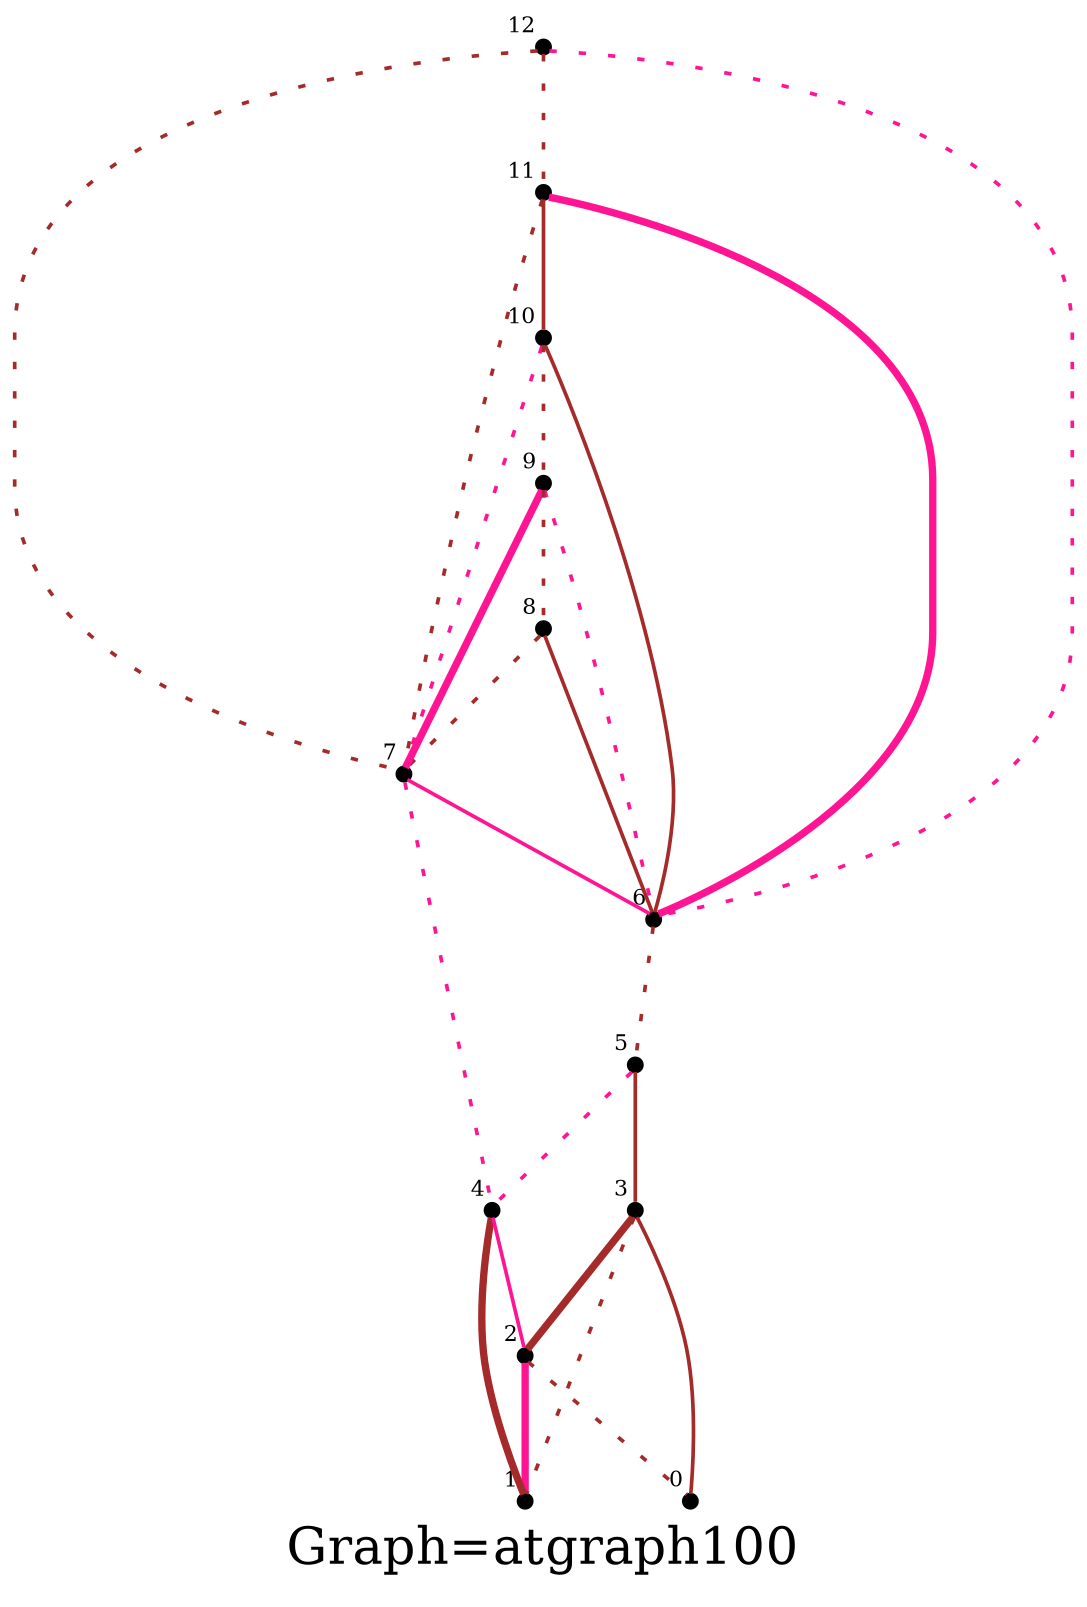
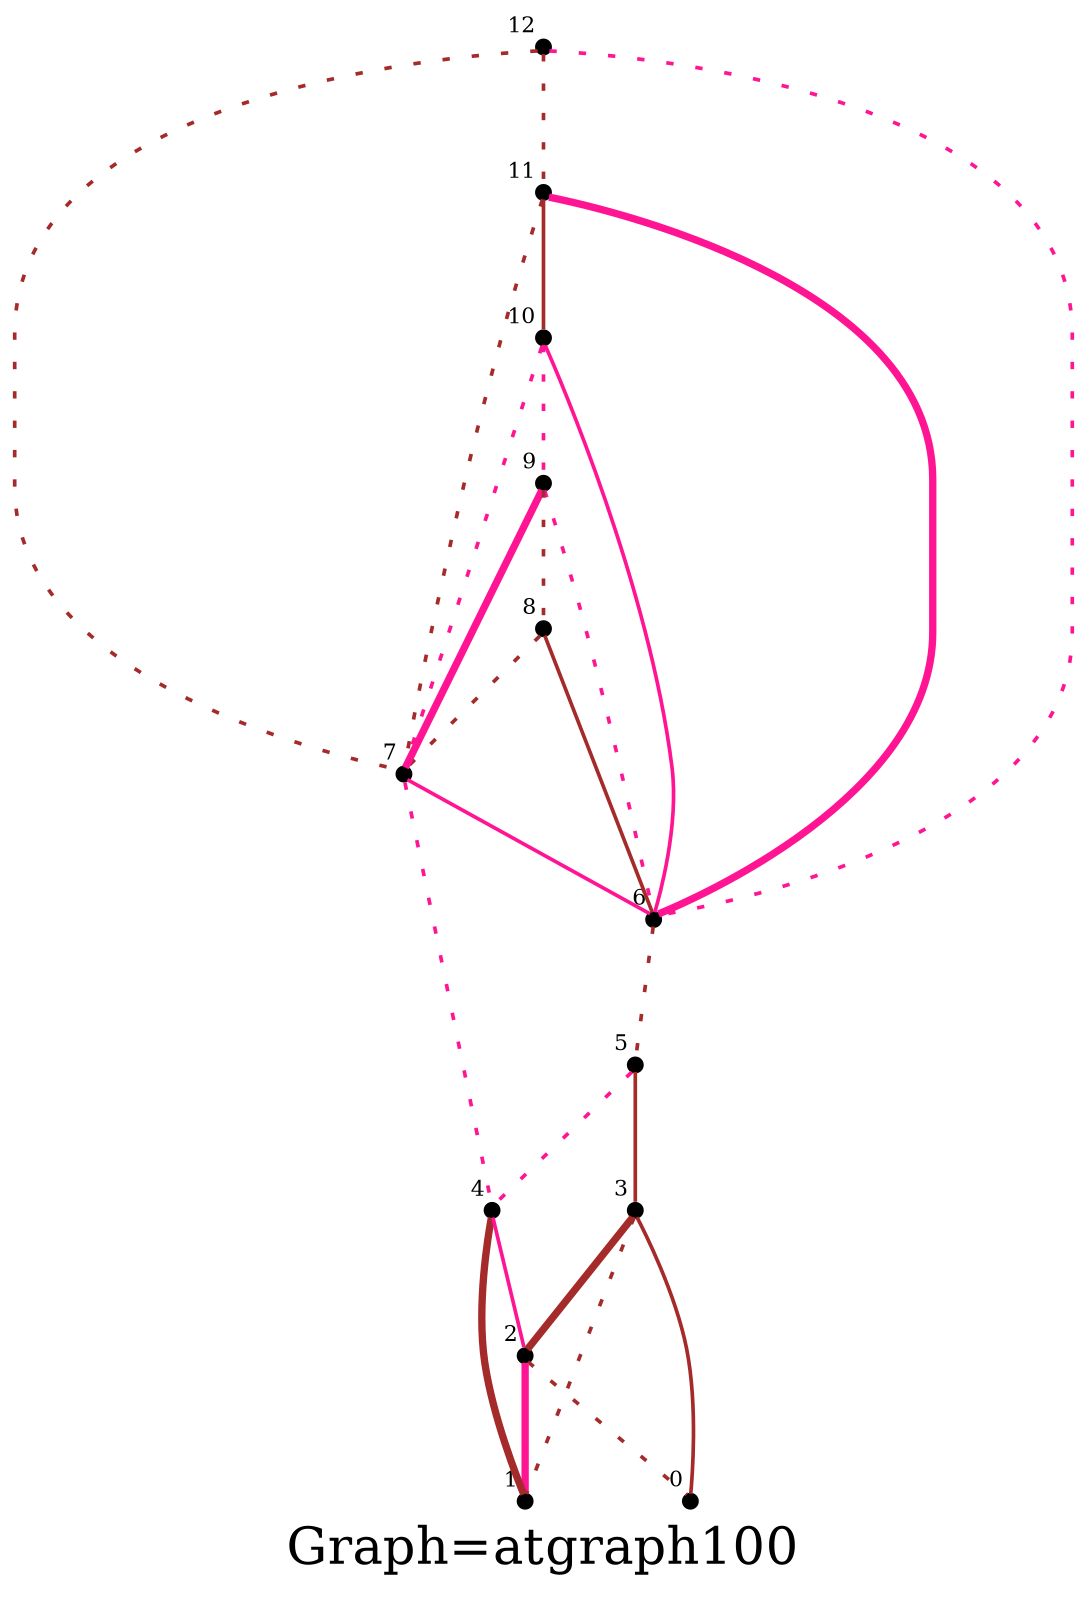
  graph {
    label="Graph=atgraph100"
    labelloc=bottom
    node [fontsize=6 shape=point]
    edge [color=brown style=dotted]
    0 [xlabel=0]
    1 [xlabel=1]
    2 [xlabel=2]
    3 [xlabel=3]
    4 [xlabel=4]
    5 [xlabel=5]
    6 [xlabel=6]
    7 [xlabel=7]
    8 [xlabel=8]
    9 [xlabel=9]
    10 [xlabel=10]
    11 [xlabel=11]
    12 [xlabel=12]
    2 -- 0
    2 -- 1 [color=deeppink style=bold]
    3 -- 0 [style=solid]
    3 -- 1
    3 -- 2 [style=bold]
    4 -- 1 [style=bold]
    4 -- 2 [color=deeppink style=solid]
    5 -- 3 [style=solid]
    5 -- 4 [color=deeppink]
    6 -- 5
    7 -- 4 [color=deeppink]
    7 -- 6 [color=deeppink style=solid]
    8 -- 6 [style=solid]
    8 -- 7
    9 -- 6 [color=deeppink]
    9 -- 7 [color=deeppink style=bold]
    9 -- 8
-   10 -- 6 [style=solid]
+   10 -- 6 [color=deeppink style=solid]
    10 -- 7 [color=deeppink]
-   10 -- 9
+   10 -- 9 [color=deeppink]
    11 -- 6 [color=deeppink style=bold]
    11 -- 7
    11 -- 10 [style=solid]
    12 -- 6 [color=deeppink]
    12 -- 7
    12 -- 11
  }
